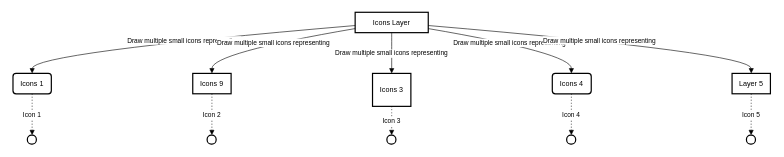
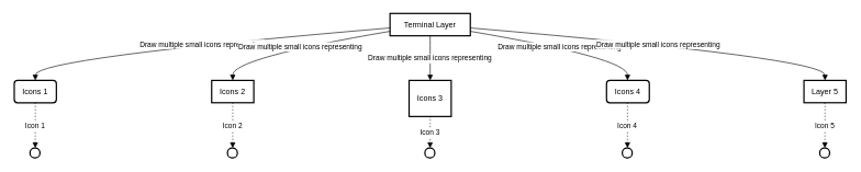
  <mxCell id="0" />
  <mxCell id="1" parent="0" />
- <mxCell id="2" value="Icons Layer" style="whiteSpace=wrap;strokeWidth=2;" vertex="1" parent="1"><mxGeometry x="591" width="122" height="34" as="geometry" y="20" /></mxCell>
+ <mxCell id="2" value="Terminal Layer" style="whiteSpace=wrap;strokeWidth=2;" vertex="1" parent="1"><mxGeometry x="591" width="122" height="34" as="geometry" y="20" /></mxCell>
  <mxCell id="3" value="Icons 1" style="whiteSpace=wrap;strokeWidth=2;rounded=1;" vertex="1" parent="1"><mxGeometry x="20" y="122" width="64" height="34" as="geometry" /></mxCell>
- <mxCell id="4" value="Icons 9" style="whiteSpace=wrap;strokeWidth=2;" vertex="1" parent="1"><mxGeometry x="320" y="122" width="64" height="34" as="geometry" /></mxCell>
+ <mxCell id="4" value="Icons 2" style="whiteSpace=wrap;strokeWidth=2;" vertex="1" parent="1"><mxGeometry x="320" y="122" width="64" height="34" as="geometry" /></mxCell>
  <mxCell id="5" value="Icons 3" style="whiteSpace=wrap;strokeWidth=2;" vertex="1" parent="1"><mxGeometry x="620" y="122" width="64" height="55" as="geometry" /></mxCell>
  <mxCell id="6" value="Icons 4" style="whiteSpace=wrap;strokeWidth=2;rounded=1;" vertex="1" parent="1"><mxGeometry x="920" y="122" width="65" height="34" as="geometry" /></mxCell>
  <mxCell id="7" value="Layer 5" style="whiteSpace=wrap;strokeWidth=2;" vertex="1" parent="1"><mxGeometry x="1220" y="122" width="64" height="34" as="geometry" /></mxCell>
  <mxCell id="8" value="" style="rounded=1;absoluteArcSize=1;arcSize=14;whiteSpace=wrap;strokeWidth=2;" vertex="1" parent="1"><mxGeometry x="44" y="225" width="15" height="15" as="geometry" /></mxCell>
  <mxCell id="9" value="" style="rounded=1;absoluteArcSize=1;arcSize=14;whiteSpace=wrap;strokeWidth=2;" vertex="1" parent="1"><mxGeometry x="344" y="225" width="15" height="15" as="geometry" /></mxCell>
  <mxCell id="10" value="" style="rounded=1;absoluteArcSize=1;arcSize=14;whiteSpace=wrap;strokeWidth=2;" vertex="1" parent="1"><mxGeometry x="644" y="225" width="15" height="15" as="geometry" /></mxCell>
  <mxCell id="11" value="" style="rounded=1;absoluteArcSize=1;arcSize=14;whiteSpace=wrap;strokeWidth=2;" vertex="1" parent="1"><mxGeometry x="944" y="225" width="15" height="15" as="geometry" /></mxCell>
  <mxCell id="12" value="" style="rounded=1;absoluteArcSize=1;arcSize=14;whiteSpace=wrap;strokeWidth=2;" vertex="1" parent="1"><mxGeometry x="1244" y="225" width="15" height="15" as="geometry" /></mxCell>
  <mxCell id="13" value="Draw multiple small icons representing" style="curved=1;startArrow=none;endArrow=block;exitX=0;exitY=0.65;entryX=0.5;entryY=0.01;" edge="1" parent="1" source="2" target="3"><mxGeometry relative="1" as="geometry"><Array as="points"><mxPoint x="52" y="88" /></Array></mxGeometry></mxCell>
  <mxCell id="14" value="Draw multiple small icons representing" style="curved=1;startArrow=none;endArrow=block;exitX=0;exitY=0.8;entryX=0.5;entryY=0.01;" edge="1" parent="1" source="2" target="4"><mxGeometry relative="1" as="geometry"><Array as="points"><mxPoint x="352" y="88" /></Array></mxGeometry></mxCell>
  <mxCell id="15" value="Draw multiple small icons representing" style="curved=1;startArrow=none;endArrow=block;exitX=0.5;exitY=0.99;entryX=0.5;entryY=0.01;" edge="1" parent="1" source="2" target="5"><mxGeometry relative="1" as="geometry"><Array as="points" /></mxGeometry></mxCell>
  <mxCell id="16" value="Draw multiple small icons representing" style="curved=1;startArrow=none;endArrow=block;exitX=1;exitY=0.8;entryX=0.49;entryY=0.01;" edge="1" parent="1" source="2" target="6"><mxGeometry relative="1" as="geometry"><Array as="points"><mxPoint x="952" y="88" /></Array></mxGeometry></mxCell>
  <mxCell id="17" value="Draw multiple small icons representing" style="curved=1;startArrow=none;endArrow=block;exitX=1;exitY=0.65;entryX=0.5;entryY=0.01;" edge="1" parent="1" source="2" target="7"><mxGeometry relative="1" as="geometry"><Array as="points"><mxPoint x="1252" y="88" /></Array></mxGeometry></mxCell>
  <mxCell id="18" value="Icon 1" style="curved=1;dashed=1;dashPattern=2 3;startArrow=none;endArrow=block;exitX=0.5;exitY=1;entryX=0.53;entryY=-0.02;" edge="1" parent="1" source="3" target="8"><mxGeometry relative="1" as="geometry"><Array as="points" /></mxGeometry></mxCell>
  <mxCell id="19" value="Icon 2" style="curved=1;dashed=1;dashPattern=2 3;startArrow=none;endArrow=block;exitX=0.5;exitY=1;entryX=0.53;entryY=-0.02;" edge="1" parent="1" source="4" target="9"><mxGeometry relative="1" as="geometry"><Array as="points" /></mxGeometry></mxCell>
  <mxCell id="20" value="Icon 3" style="curved=1;dashed=1;dashPattern=2 3;startArrow=none;endArrow=block;exitX=0.5;exitY=1;entryX=0.53;entryY=-0.02;" edge="1" parent="1" source="5" target="10"><mxGeometry relative="1" as="geometry"><Array as="points" /></mxGeometry></mxCell>
  <mxCell id="21" value="Icon 4" style="curved=1;dashed=1;dashPattern=2 3;startArrow=none;endArrow=block;exitX=0.49;exitY=1;entryX=0.52;entryY=-0.02;" edge="1" parent="1" source="6" target="11"><mxGeometry relative="1" as="geometry"><Array as="points" /></mxGeometry></mxCell>
  <mxCell id="22" value="Icon 5" style="curved=1;dashed=1;dashPattern=2 3;startArrow=none;endArrow=block;exitX=0.5;exitY=1;entryX=0.52;entryY=-0.02;" edge="1" parent="1" source="7" target="12"><mxGeometry relative="1" as="geometry"><Array as="points" /></mxGeometry></mxCell>
